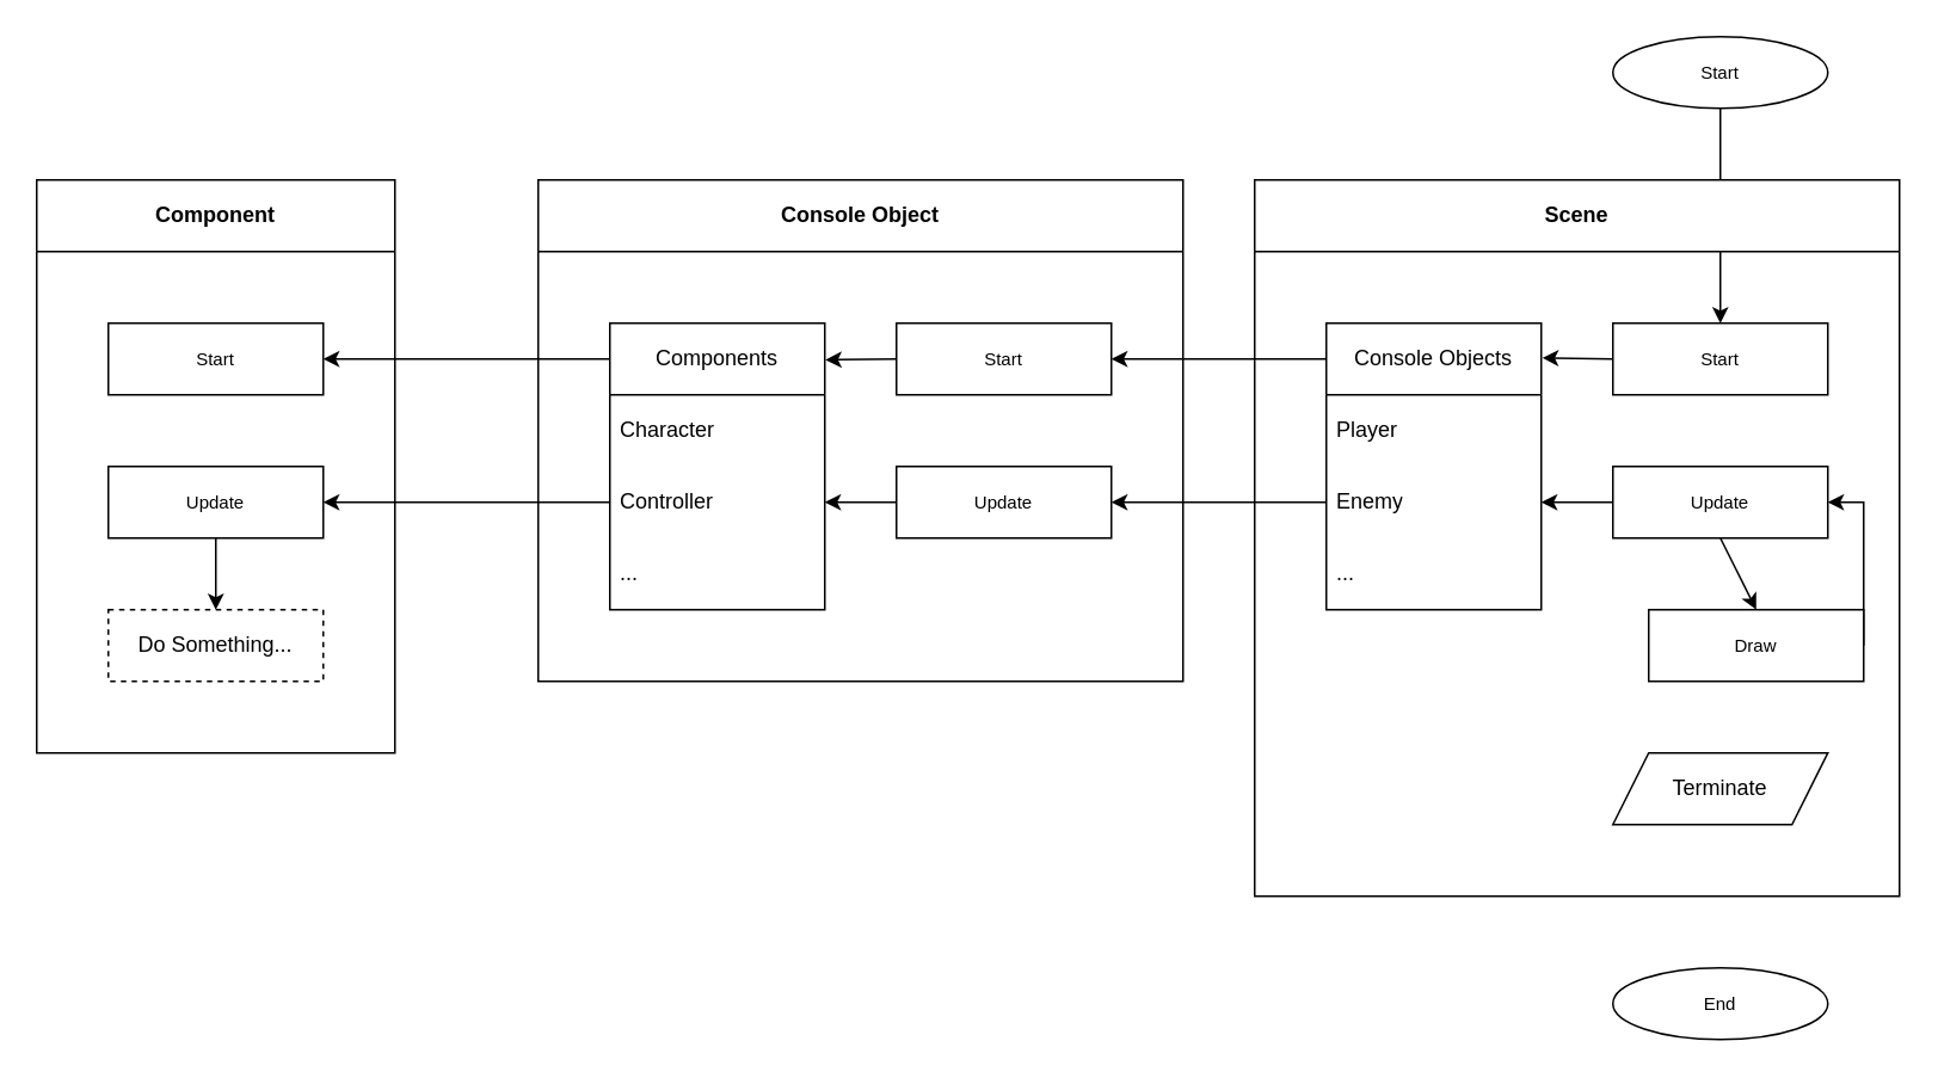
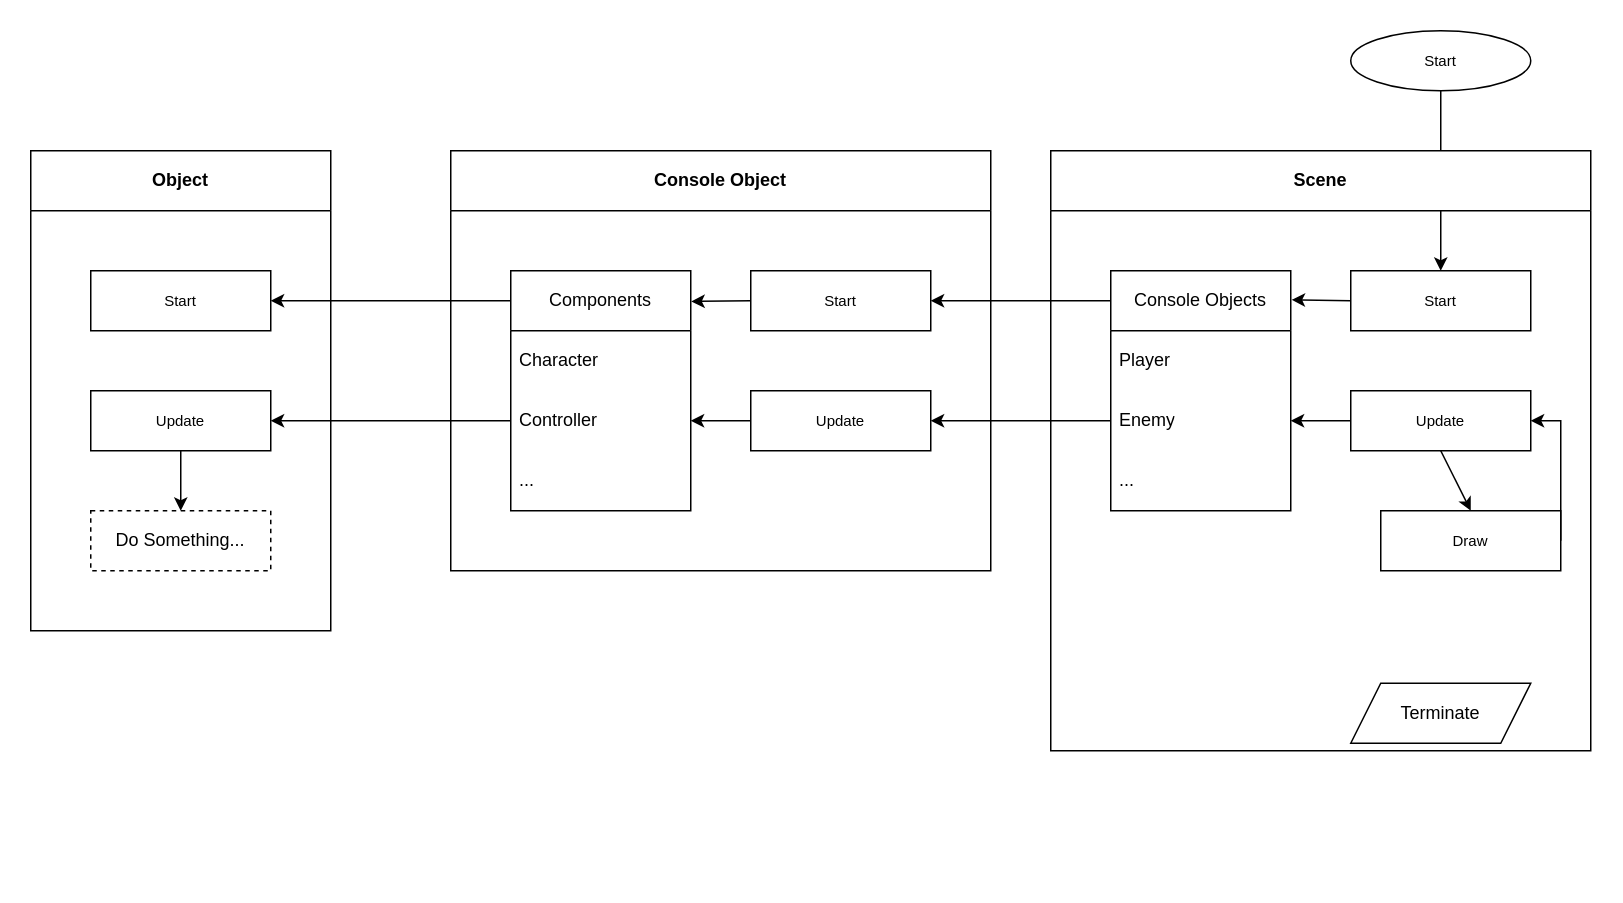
  <mxCell id="0" />
  <mxCell id="1" parent="0" />
  <mxCell id="2" value="Start" style="ellipse;whiteSpace=wrap;html=1;fontSize=10;" vertex="1" parent="1"><mxGeometry x="900" y="20" width="120" height="40" as="geometry" /></mxCell>
  <mxCell id="3" value="" style="endArrow=classic;html=1;rounded=0;exitX=0.5;exitY=1;exitDx=0;exitDy=0;fontSize=10;entryX=0.5;entryY=0;entryDx=0;entryDy=0;" edge="1" parent="1" source="2" target="11"><mxGeometry width="50" height="50" relative="1" as="geometry"><mxPoint x="923" y="550" as="sourcePoint" /><mxPoint x="950" y="80" as="targetPoint" /></mxGeometry></mxCell>
  <mxCell id="4" value="Scene" style="swimlane;whiteSpace=wrap;html=1;startSize=40;" vertex="1" parent="1"><mxGeometry x="700" y="100" width="360" height="400" as="geometry" /></mxCell>
  <mxCell id="5" value="Console Objects" style="swimlane;fontStyle=0;childLayout=stackLayout;horizontal=1;startSize=40;horizontalStack=0;resizeParent=1;resizeParentMax=0;resizeLast=0;collapsible=1;marginBottom=0;whiteSpace=wrap;html=1;" vertex="1" parent="4"><mxGeometry x="40" y="80" width="120" height="160" as="geometry" /></mxCell>
  <mxCell id="6" value="Player" style="text;strokeColor=none;fillColor=none;align=left;verticalAlign=middle;spacingLeft=4;spacingRight=4;overflow=hidden;points=[[0,0.5],[1,0.5]];portConstraint=eastwest;rotatable=0;whiteSpace=wrap;html=1;" vertex="1" parent="5"><mxGeometry y="40" width="120" height="40" as="geometry" /></mxCell>
  <mxCell id="7" value="&lt;div&gt;Enem&lt;span style=&quot;background-color: initial;&quot;&gt;y&lt;/span&gt;&lt;/div&gt;" style="text;strokeColor=none;fillColor=none;align=left;verticalAlign=middle;spacingLeft=4;spacingRight=4;overflow=hidden;points=[[0,0.5],[1,0.5]];portConstraint=eastwest;rotatable=0;whiteSpace=wrap;html=1;" vertex="1" parent="5"><mxGeometry y="80" width="120" height="40" as="geometry" /></mxCell>
  <mxCell id="8" value="..." style="text;strokeColor=none;fillColor=none;align=left;verticalAlign=middle;spacingLeft=4;spacingRight=4;overflow=hidden;points=[[0,0.5],[1,0.5]];portConstraint=eastwest;rotatable=0;whiteSpace=wrap;html=1;" vertex="1" parent="5"><mxGeometry y="120" width="120" height="40" as="geometry" /></mxCell>
  <mxCell id="9" value="" style="endArrow=classic;html=1;rounded=0;exitX=0;exitY=0.5;exitDx=0;exitDy=0;fontSize=10;entryX=1.005;entryY=0.121;entryDx=0;entryDy=0;entryPerimeter=0;" edge="1" parent="4" source="11" target="5"><mxGeometry width="50" height="50" relative="1" as="geometry"><mxPoint x="2" y="450" as="sourcePoint" /><mxPoint x="120" y="100" as="targetPoint" /><Array as="points" /></mxGeometry></mxCell>
  <mxCell id="10" value="" style="endArrow=classic;html=1;rounded=0;exitX=1;exitY=0.5;exitDx=0;exitDy=0;entryX=1;entryY=0.5;entryDx=0;entryDy=0;" edge="1" parent="4" source="12" target="13"><mxGeometry width="50" height="50" relative="1" as="geometry"><mxPoint x="250" y="100" as="sourcePoint" /><mxPoint x="300" y="50" as="targetPoint" /><Array as="points"><mxPoint x="340" y="260" /><mxPoint x="340" y="180" /></Array></mxGeometry></mxCell>
  <mxCell id="11" value="&lt;div&gt;&lt;span style=&quot;background-color: initial;&quot;&gt;Start&lt;/span&gt;&lt;br&gt;&lt;/div&gt;" style="rounded=0;whiteSpace=wrap;html=1;fontSize=10;" vertex="1" parent="4"><mxGeometry x="200" y="80" width="120" height="40" as="geometry" /></mxCell>
  <mxCell id="12" value="Draw" style="rounded=0;whiteSpace=wrap;html=1;fontSize=10;" vertex="1" parent="4"><mxGeometry x="220" y="240" width="120" height="40" as="geometry" /></mxCell>
  <mxCell id="13" value="&lt;div&gt;&lt;span style=&quot;background-color: initial;&quot;&gt;Update&lt;/span&gt;&lt;br&gt;&lt;/div&gt;" style="rounded=0;whiteSpace=wrap;html=1;fontSize=10;" vertex="1" parent="4"><mxGeometry x="200" y="160" width="120" height="40" as="geometry" /></mxCell>
- <mxCell id="14" value="Terminate" style="shape=parallelogram;perimeter=parallelogramPerimeter;whiteSpace=wrap;html=1;fixedSize=1;" vertex="1" parent="4"><mxGeometry x="200" y="320" width="120" height="40" as="geometry" /></mxCell>
+ <mxCell id="14" value="Terminate" style="shape=parallelogram;perimeter=parallelogramPerimeter;whiteSpace=wrap;html=1;fixedSize=1;" vertex="1" parent="4"><mxGeometry x="200" y="355" width="120" height="40" as="geometry" /></mxCell>
  <mxCell id="15" value="" style="endArrow=classic;html=1;rounded=0;entryX=0.5;entryY=0;entryDx=0;entryDy=0;exitX=0.5;exitY=1;exitDx=0;exitDy=0;" edge="1" parent="4" source="13" target="12"><mxGeometry width="50" height="50" relative="1" as="geometry"><mxPoint x="-150" y="240" as="sourcePoint" /><mxPoint x="120" y="130" as="targetPoint" /><Array as="points" /></mxGeometry></mxCell>
  <mxCell id="16" value="" style="endArrow=classic;html=1;rounded=0;fontSize=10;exitX=0;exitY=0.5;exitDx=0;exitDy=0;entryX=1;entryY=0.5;entryDx=0;entryDy=0;" edge="1" parent="4" source="13" target="7"><mxGeometry width="50" height="50" relative="1" as="geometry"><mxPoint x="80" y="100" as="sourcePoint" /><mxPoint x="140" y="160" as="targetPoint" /><Array as="points" /></mxGeometry></mxCell>
  <mxCell id="17" value="Console Object" style="swimlane;whiteSpace=wrap;html=1;startSize=40;" vertex="1" parent="1"><mxGeometry x="300" y="100" width="360" height="280" as="geometry"><mxRectangle y="120" width="120" height="40" as="alternateBounds" /></mxGeometry></mxCell>
  <mxCell id="18" value="&lt;div&gt;&lt;span style=&quot;background-color: initial;&quot;&gt;Start&lt;/span&gt;&lt;br&gt;&lt;/div&gt;" style="rounded=0;whiteSpace=wrap;html=1;fontSize=10;" vertex="1" parent="17"><mxGeometry x="200" y="80" width="120" height="40" as="geometry" /></mxCell>
  <mxCell id="19" value="&lt;div&gt;&lt;span style=&quot;background-color: initial;&quot;&gt;Update&lt;/span&gt;&lt;br&gt;&lt;/div&gt;" style="rounded=0;whiteSpace=wrap;html=1;fontSize=10;" vertex="1" parent="17"><mxGeometry x="200" y="160" width="120" height="40" as="geometry" /></mxCell>
  <mxCell id="20" value="Components" style="swimlane;fontStyle=0;childLayout=stackLayout;horizontal=1;startSize=40;horizontalStack=0;resizeParent=1;resizeParentMax=0;resizeLast=0;collapsible=1;marginBottom=0;whiteSpace=wrap;html=1;" vertex="1" parent="17"><mxGeometry x="40" y="80" width="120" height="160" as="geometry" /></mxCell>
  <mxCell id="21" value="Character" style="text;strokeColor=none;fillColor=none;align=left;verticalAlign=middle;spacingLeft=4;spacingRight=4;overflow=hidden;points=[[0,0.5],[1,0.5]];portConstraint=eastwest;rotatable=0;whiteSpace=wrap;html=1;" vertex="1" parent="20"><mxGeometry y="40" width="120" height="40" as="geometry" /></mxCell>
  <mxCell id="22" value="Controller" style="text;strokeColor=none;fillColor=none;align=left;verticalAlign=middle;spacingLeft=4;spacingRight=4;overflow=hidden;points=[[0,0.5],[1,0.5]];portConstraint=eastwest;rotatable=0;whiteSpace=wrap;html=1;" vertex="1" parent="20"><mxGeometry y="80" width="120" height="40" as="geometry" /></mxCell>
  <mxCell id="23" value="..." style="text;strokeColor=none;fillColor=none;align=left;verticalAlign=middle;spacingLeft=4;spacingRight=4;overflow=hidden;points=[[0,0.5],[1,0.5]];portConstraint=eastwest;rotatable=0;whiteSpace=wrap;html=1;" vertex="1" parent="20"><mxGeometry y="120" width="120" height="40" as="geometry" /></mxCell>
  <mxCell id="24" value="" style="endArrow=classic;html=1;rounded=0;exitX=0;exitY=0.5;exitDx=0;exitDy=0;entryX=1.003;entryY=0.128;entryDx=0;entryDy=0;entryPerimeter=0;" edge="1" parent="17" source="18" target="20"><mxGeometry width="50" height="50" relative="1" as="geometry"><mxPoint x="230" y="220" as="sourcePoint" /><mxPoint x="170" y="110" as="targetPoint" /></mxGeometry></mxCell>
  <mxCell id="25" value="" style="endArrow=classic;html=1;rounded=0;fontSize=10;exitX=0;exitY=0.5;exitDx=0;exitDy=0;entryX=1;entryY=0.5;entryDx=0;entryDy=0;" edge="1" parent="17" source="19" target="22"><mxGeometry width="50" height="50" relative="1" as="geometry"><mxPoint x="200" y="180" as="sourcePoint" /><mxPoint x="170" y="180" as="targetPoint" /><Array as="points" /></mxGeometry></mxCell>
- <mxCell id="26" value="Component" style="swimlane;whiteSpace=wrap;html=1;startSize=40;" vertex="1" parent="1"><mxGeometry x="20" y="100" width="200" height="320" as="geometry" /></mxCell>
+ <mxCell id="26" value="Object" style="swimlane;whiteSpace=wrap;html=1;startSize=40;" vertex="1" parent="1"><mxGeometry x="20" y="100" width="200" height="320" as="geometry" /></mxCell>
  <mxCell id="27" value="&lt;div&gt;&lt;span style=&quot;background-color: initial;&quot;&gt;Start&lt;/span&gt;&lt;br&gt;&lt;/div&gt;" style="rounded=0;whiteSpace=wrap;html=1;fontSize=10;" vertex="1" parent="26"><mxGeometry x="40" y="80" width="120" height="40" as="geometry" /></mxCell>
  <mxCell id="28" value="&lt;div&gt;&lt;span style=&quot;background-color: initial;&quot;&gt;Update&lt;/span&gt;&lt;br&gt;&lt;/div&gt;" style="rounded=0;whiteSpace=wrap;html=1;fontSize=10;" vertex="1" parent="26"><mxGeometry x="40" y="160" width="120" height="40" as="geometry" /></mxCell>
  <mxCell id="29" value="&lt;div&gt;&lt;span style=&quot;background-color: initial;&quot;&gt;Do Something...&lt;/span&gt;&lt;br&gt;&lt;/div&gt;" style="rounded=0;whiteSpace=wrap;html=1;dashed=1;" vertex="1" parent="26"><mxGeometry x="40" y="240" width="120" height="40" as="geometry" /></mxCell>
  <mxCell id="30" value="" style="endArrow=classic;html=1;rounded=0;exitX=0.5;exitY=1;exitDx=0;exitDy=0;entryX=0.5;entryY=0;entryDx=0;entryDy=0;" edge="1" parent="26" source="28" target="29"><mxGeometry width="50" height="50" relative="1" as="geometry"><mxPoint x="230" y="210" as="sourcePoint" /><mxPoint x="280" y="160" as="targetPoint" /></mxGeometry></mxCell>
  <mxCell id="31" value="" style="endArrow=classic;html=1;rounded=0;entryX=1;entryY=0.5;entryDx=0;entryDy=0;exitX=0;exitY=0.125;exitDx=0;exitDy=0;exitPerimeter=0;" edge="1" parent="1" source="5" target="18"><mxGeometry width="50" height="50" relative="1" as="geometry"><mxPoint x="690" y="210" as="sourcePoint" /><mxPoint x="620" y="270" as="targetPoint" /></mxGeometry></mxCell>
  <mxCell id="32" value="" style="endArrow=classic;html=1;rounded=0;exitX=0;exitY=0.5;exitDx=0;exitDy=0;entryX=1;entryY=0.5;entryDx=0;entryDy=0;" edge="1" parent="1" source="7" target="19"><mxGeometry width="50" height="50" relative="1" as="geometry"><mxPoint x="680" y="290" as="sourcePoint" /><mxPoint x="750" y="230" as="targetPoint" /></mxGeometry></mxCell>
- <mxCell id="33" value="End" style="ellipse;whiteSpace=wrap;html=1;fontSize=10;" vertex="1" parent="1"><mxGeometry x="900" y="540" width="120" height="40" as="geometry" /></mxCell>
  <mxCell id="34" value="" style="endArrow=classic;html=1;rounded=0;exitX=0;exitY=0.125;exitDx=0;exitDy=0;entryX=1;entryY=0.5;entryDx=0;entryDy=0;exitPerimeter=0;" edge="1" parent="1" source="20" target="27"><mxGeometry width="50" height="50" relative="1" as="geometry"><mxPoint x="280" y="200" as="sourcePoint" /><mxPoint x="240" y="200" as="targetPoint" /></mxGeometry></mxCell>
  <mxCell id="35" value="" style="endArrow=classic;html=1;rounded=0;exitX=0;exitY=0.5;exitDx=0;exitDy=0;entryX=1;entryY=0.5;entryDx=0;entryDy=0;" edge="1" parent="1" source="22" target="28"><mxGeometry width="50" height="50" relative="1" as="geometry"><mxPoint x="240" y="279.76" as="sourcePoint" /><mxPoint x="200" y="279.76" as="targetPoint" /></mxGeometry></mxCell>
